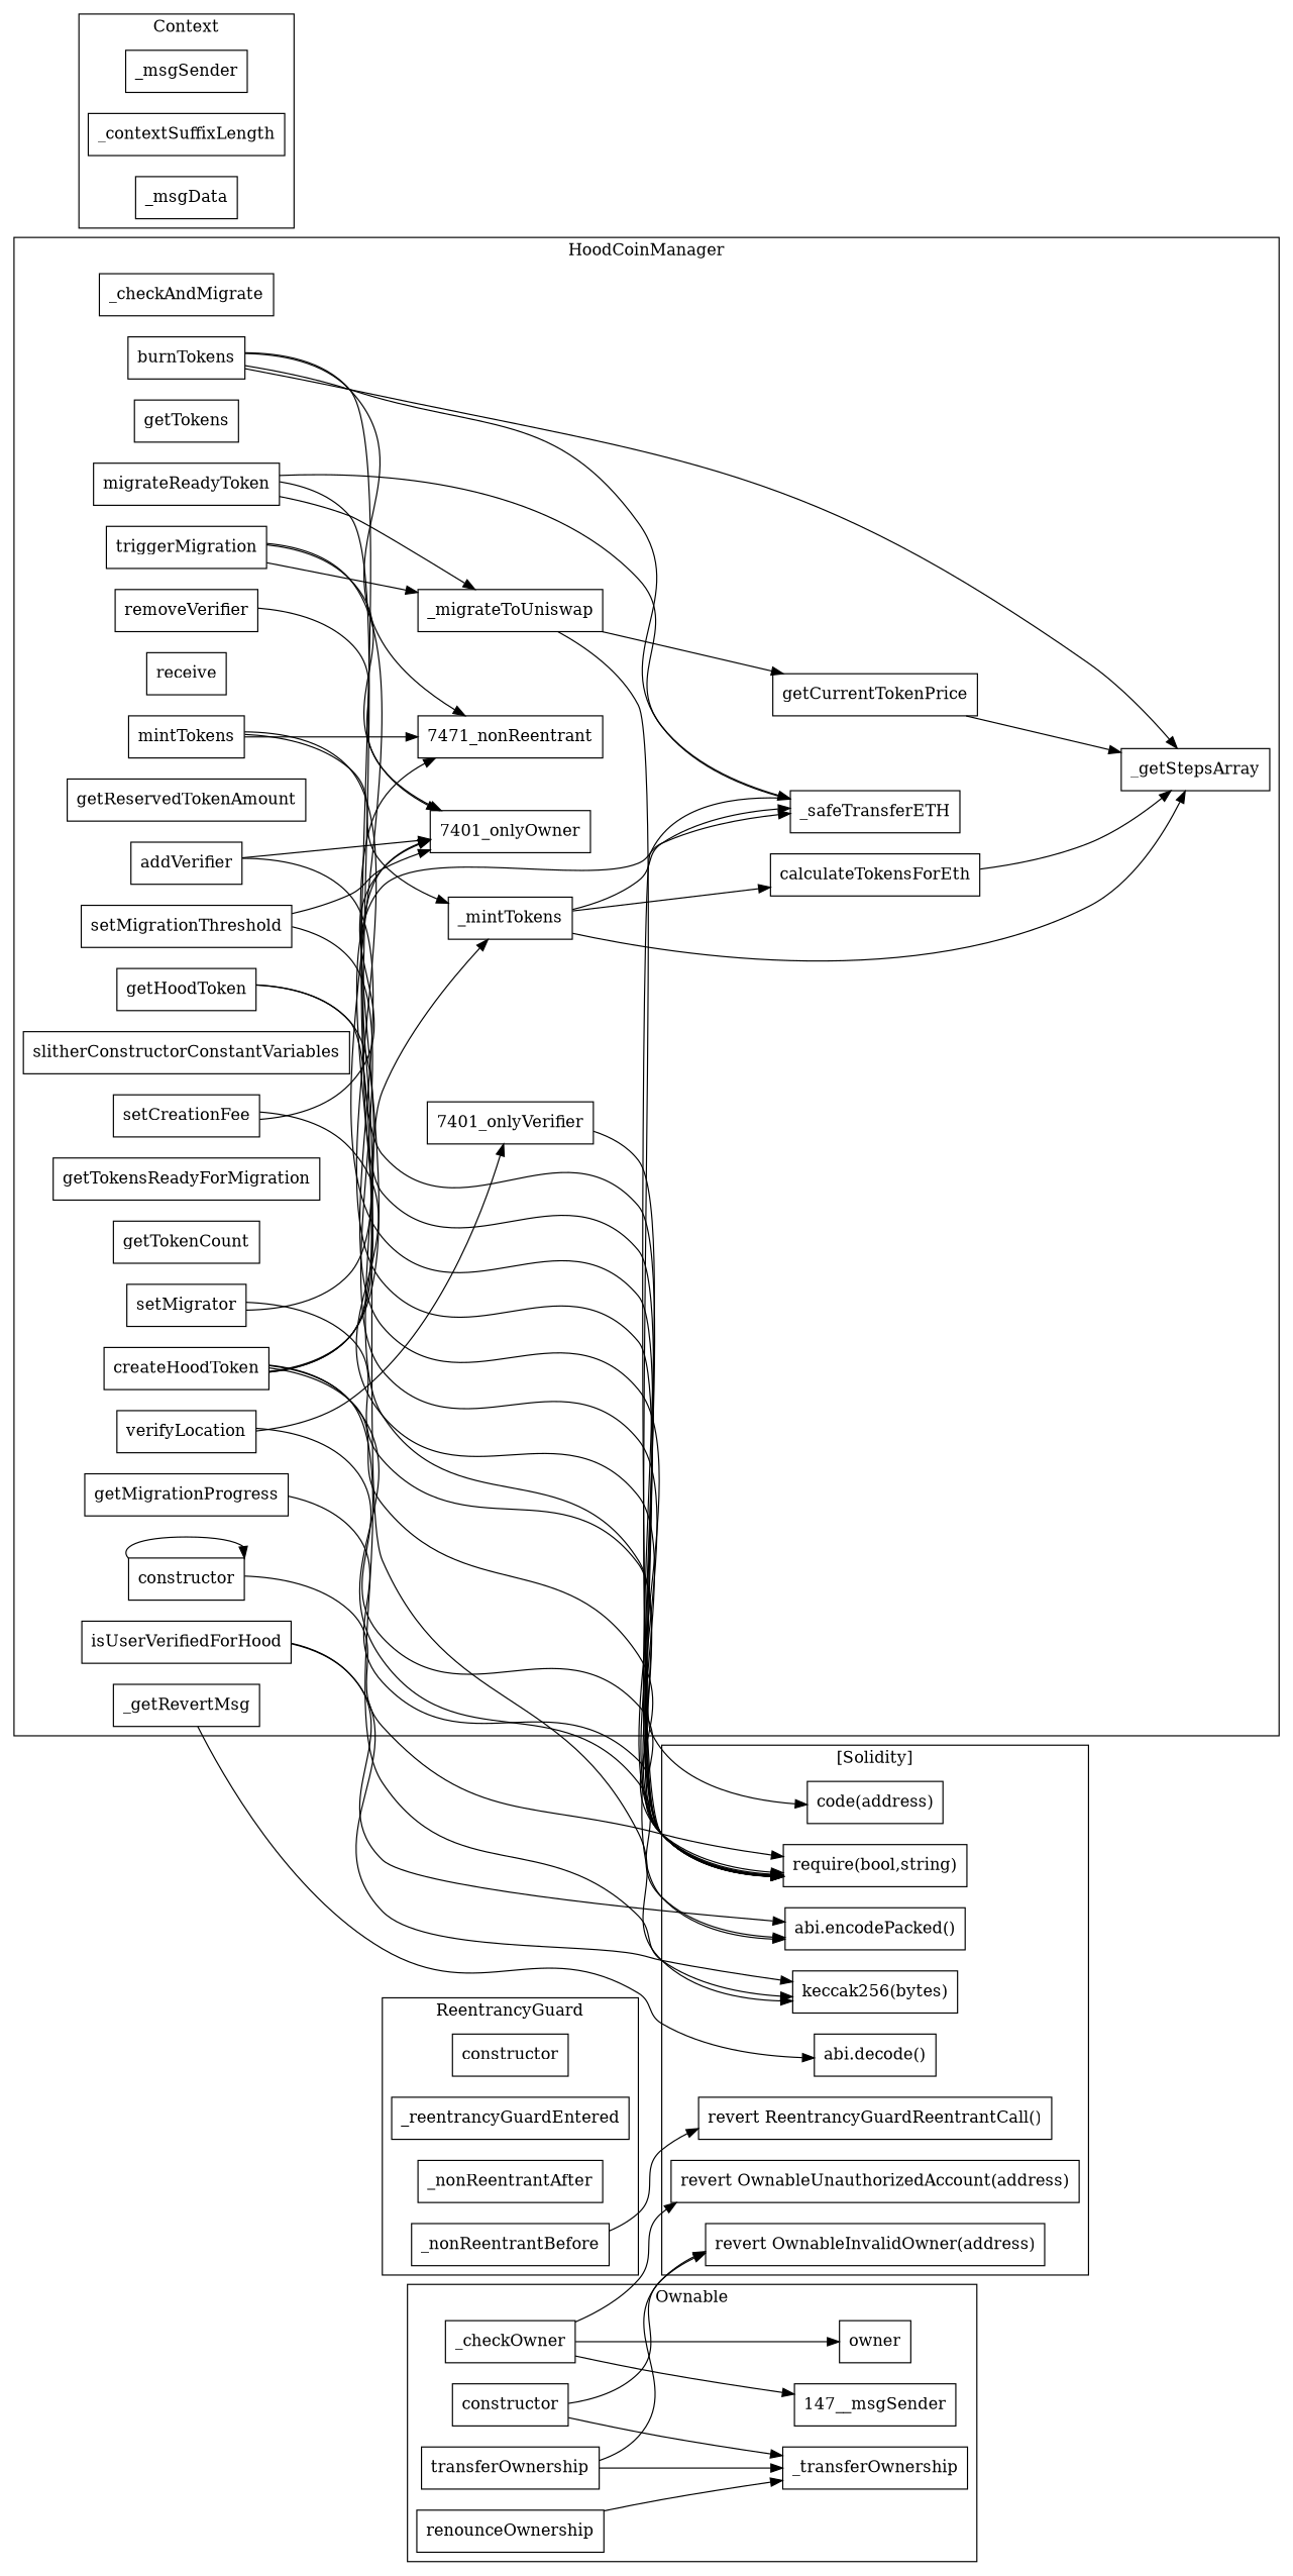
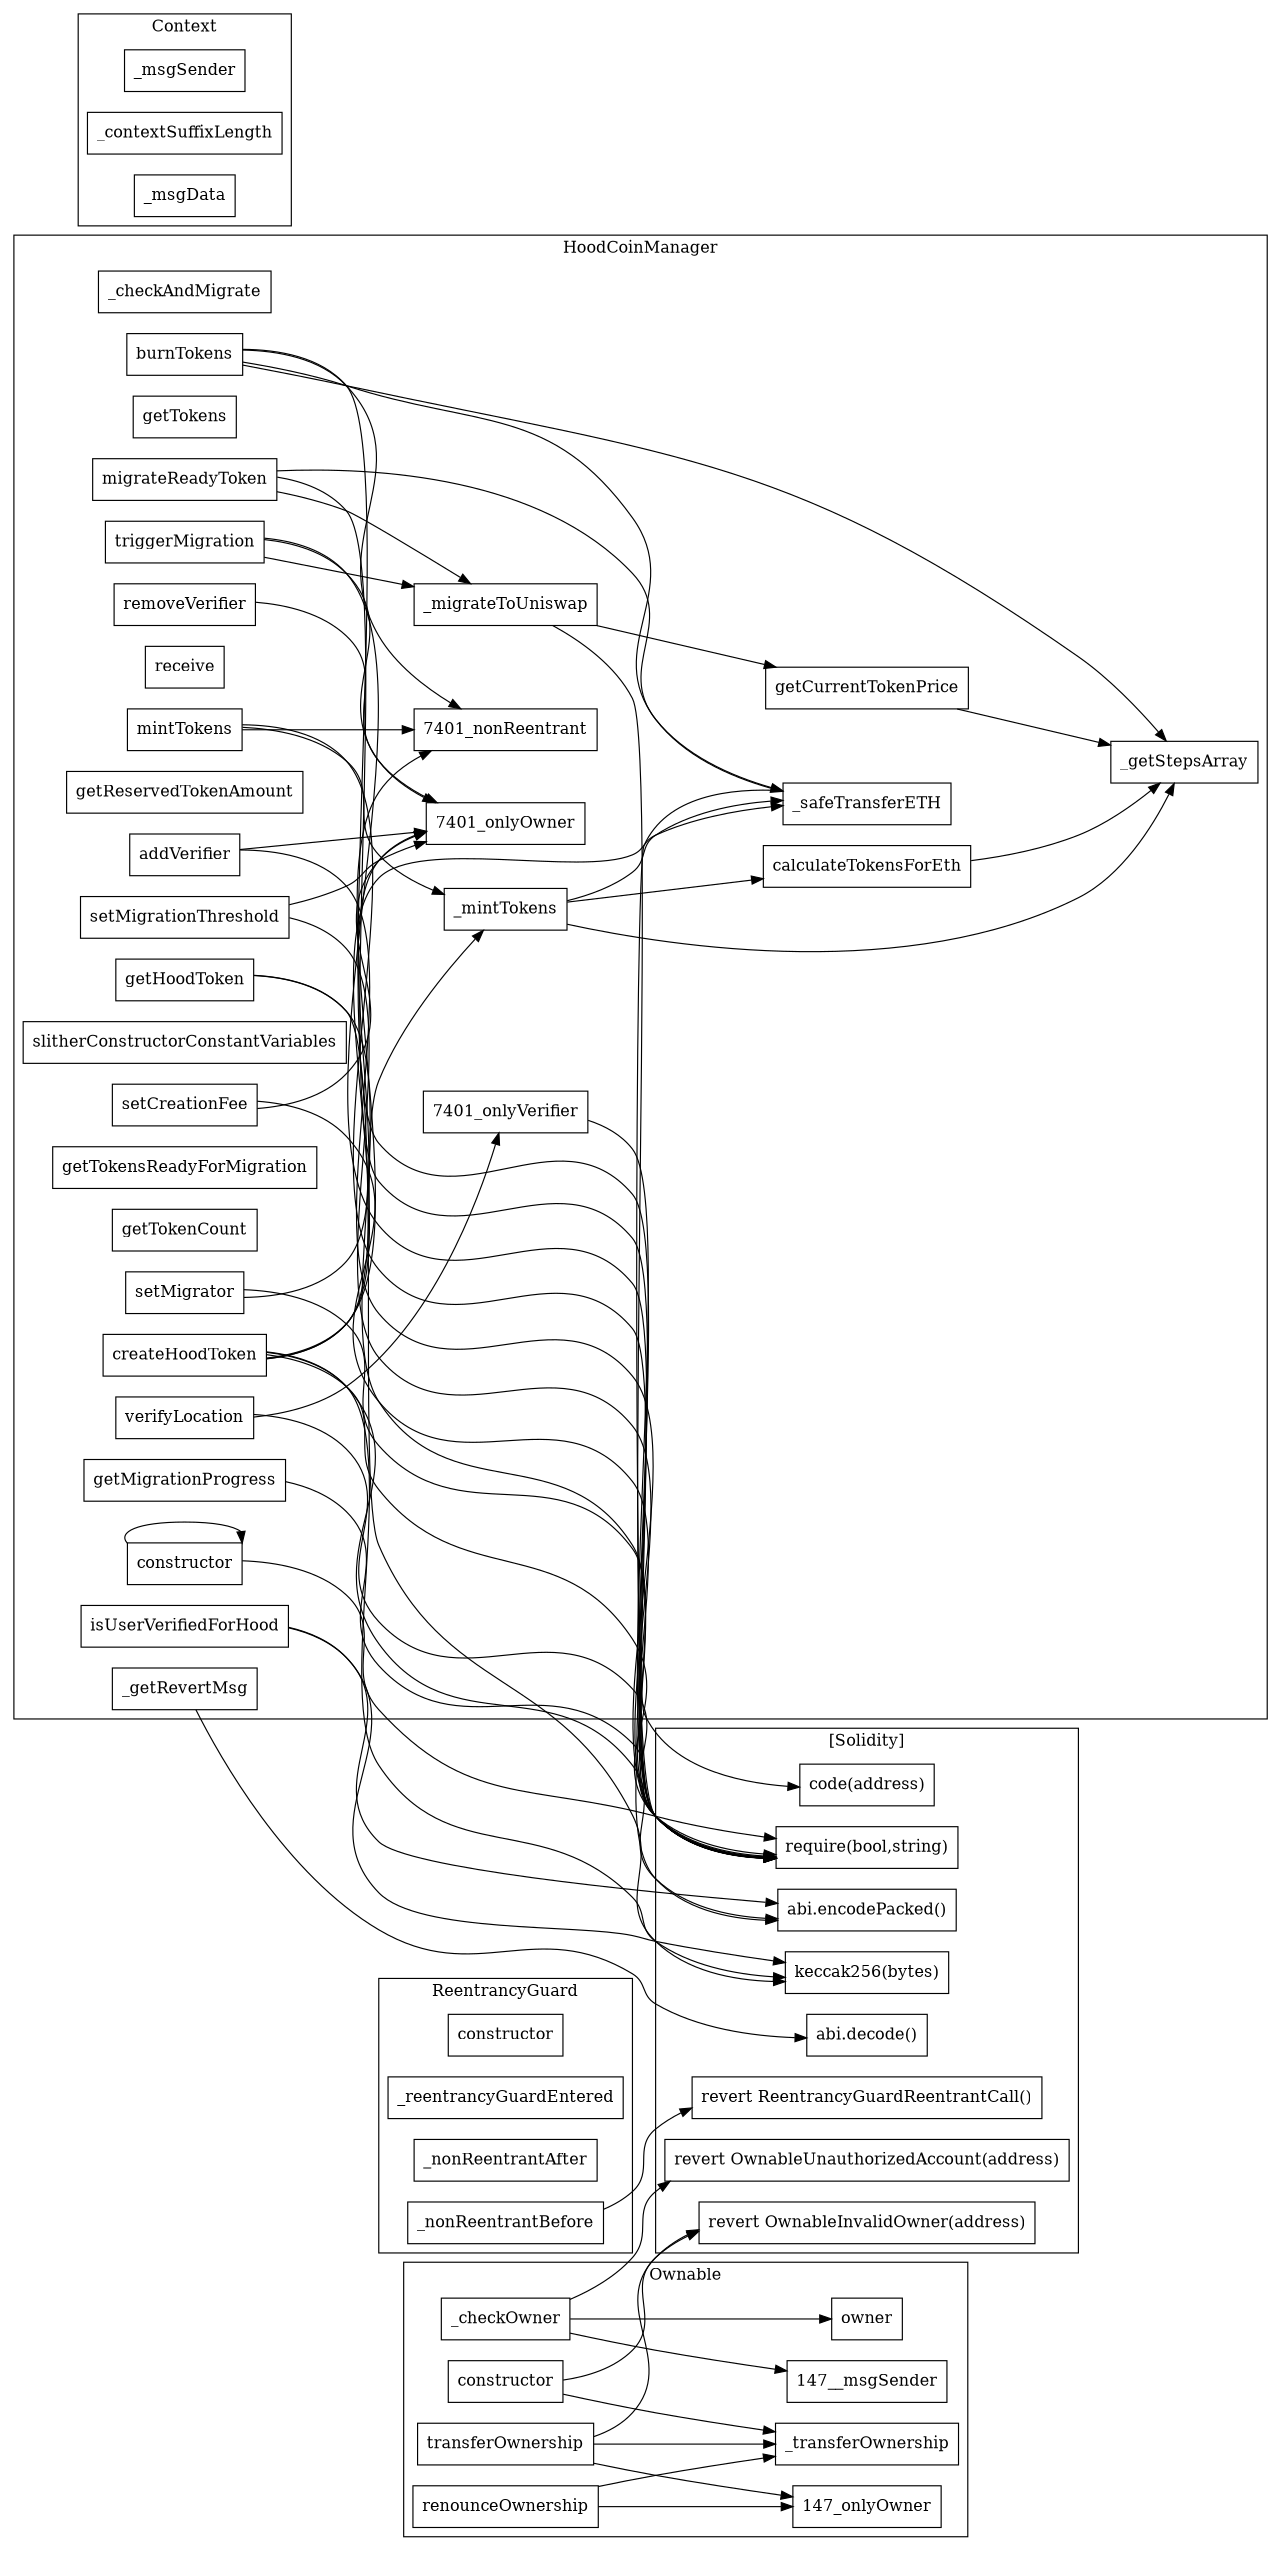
  strict digraph {
    rankdir=LR
    node [shape=box]
    n1 [label=_checkAndMigrate]
    n2 [label=getHoodToken]
    n3 [label=getTokens]
    n4 [label=mintTokens]
    n5 [label=_mintTokens]
-   "7401_nonReentrant" [label="7471_nonReentrant"]
+   "7401_nonReentrant"
    n7 [label=_getRevertMsg]
    n8 [label=triggerMigration]
    n9 [label=_migrateToUniswap]
    "7401_onlyOwner"
    n11 [label=receive]
    n12 [label=addVerifier]
    n13 [label=_safeTransferETH]
    n14 [label=getReservedTokenAmount]
    n15 [label=setMigrationThreshold]
    n16 [label=removeVerifier]
    n17 [label=setCreationFee]
    n18 [label=slitherConstructorConstantVariables]
    n19 [label=isUserVerifiedForHood]
    n20 [label=calculateTokensForEth]
    n21 [label=_getStepsArray]
    n22 [label=getTokensReadyForMigration]
    n23 [label=getTokenCount]
    n24 [label=getCurrentTokenPrice]
    n25 [label=getMigrationProgress]
    n26 [label=migrateReadyToken]
    n27 [label=createHoodToken]
    n28 [label=burnTokens]
    n29 [label=verifyLocation]
    "7401_onlyVerifier"
    n31 [label=setMigrator]
    n32 [label=constructor]
    n33 [label=renounceOwnership]
    n34 [label=_transferOwnership]
+   "147_onlyOwner"
    n36 [label=_checkOwner]
    n37 [label=owner]
    "147__msgSender"
    n39 [label=constructor]
    n40 [label=transferOwnership]
    n41 [label=_msgSender]
    n42 [label=_contextSuffixLength]
    n43 [label=_msgData]
    n44 [label=constructor]
    n45 [label=_reentrancyGuardEntered]
    n46 [label=_nonReentrantAfter]
    n47 [label=_nonReentrantBefore]
    "abi.encodePacked()"
    "keccak256(bytes)"
    "require(bool,string)"
    "abi.decode()"
    "code(address)"
    "revert OwnableUnauthorizedAccount(address)"
    "revert OwnableInvalidOwner(address)"
    "revert ReentrancyGuardReentrantCall()"
    subgraph cluster_1 {
      label=HoodCoinManager
      n1
      n2
      n3
      n4
      n5
      "7401_nonReentrant"
      n7
      n8
      n9
      "7401_onlyOwner"
      n11
      n12
      n13
      n14
      n15
      n16
      n17
      n18
      n19
      n20
      n21
      n22
      n23
      n24
      n25
      n26
      n27
      n28
      n29
      "7401_onlyVerifier"
      n31
      n32
    }
    subgraph cluster_2 {
      label=Ownable
      n33
      n34
+     "147_onlyOwner"
      n36
      n37
      "147__msgSender"
      n39
      n40
    }
    subgraph cluster_3 {
      label=Context
      n41
      n42
      n43
    }
    subgraph cluster_4 {
      label=ReentrancyGuard
      n44
      n45
      n46
      n47
    }
    subgraph cluster_5 {
      label="[Solidity]"
      "abi.encodePacked()"
      "keccak256(bytes)"
      "require(bool,string)"
      "abi.decode()"
      "code(address)"
      "revert OwnableUnauthorizedAccount(address)"
      "revert OwnableInvalidOwner(address)"
      "revert ReentrancyGuardReentrantCall()"
    }
    n2 -> "abi.encodePacked()"
    n2 -> "keccak256(bytes)"
    n4 -> n5
    n4 -> "7401_nonReentrant"
    n4 -> "require(bool,string)"
    n5 -> n13
    n5 -> n20
    n5 -> n21
    n7 -> "abi.decode()"
    n8 -> n9
    n8 -> "7401_onlyOwner"
    n8 -> "require(bool,string)"
    n9 -> n24
    n9 -> "require(bool,string)"
    n12 -> "7401_onlyOwner"
    n12 -> "require(bool,string)"
    n13 -> "code(address)"
    n15 -> "7401_onlyOwner"
    n15 -> "require(bool,string)"
    n16 -> "7401_onlyOwner"
    n17 -> "7401_onlyOwner"
    n17 -> "require(bool,string)"
    n19 -> "abi.encodePacked()"
    n19 -> "keccak256(bytes)"
    n20 -> n21
    n24 -> n21
    n25 -> "require(bool,string)"
    n26 -> n9
    n26 -> n13
    n26 -> "require(bool,string)"
    n27 -> n5
    n27 -> "7401_nonReentrant"
    n27 -> n13
    n27 -> "abi.encodePacked()"
    n27 -> "keccak256(bytes)"
    n27 -> "require(bool,string)"
    n28 -> "7401_nonReentrant"
    n28 -> n13
    n28 -> n21
    n28 -> "require(bool,string)"
    n29 -> "7401_onlyVerifier"
    n29 -> "require(bool,string)"
    "7401_onlyVerifier" -> "require(bool,string)"
    n31 -> "7401_onlyOwner"
    n31 -> "require(bool,string)"
    n32 -> n32
    n32 -> "require(bool,string)"
    n33 -> n34
+   n33 -> "147_onlyOwner"
    n36 -> n37
    n36 -> "147__msgSender"
    n36 -> "revert OwnableUnauthorizedAccount(address)"
    n39 -> n34
    n39 -> "revert OwnableInvalidOwner(address)"
    n40 -> n34
+   n40 -> "147_onlyOwner"
    n40 -> "revert OwnableInvalidOwner(address)"
    n47 -> "revert ReentrancyGuardReentrantCall()"
  }
